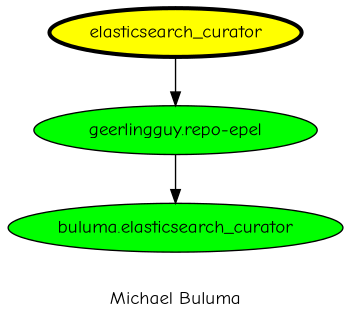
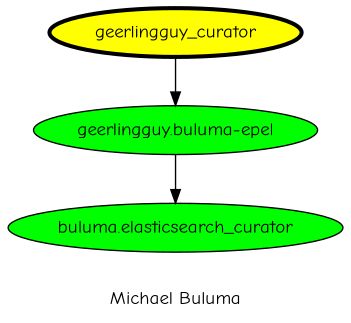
  digraph {
    fontname="Comic Neue"
    label="Michael Buluma"
    node [fillcolor=green fontname="Comic Neue" style=filled]
    edge [fontname="Comic Neue"]
-   elasticsearch_curator [fillcolor=yellow penwidth=3]
-   "geerlingguy.repo-epel"
+   elasticsearch_curator [fillcolor=yellow penwidth=3 label=geerlingguy_curator]
+   "geerlingguy.repo-epel" [label="geerlingguy.buluma-epel"]
    "buluma.elasticsearch_curator"
    elasticsearch_curator -> "geerlingguy.repo-epel"
    "geerlingguy.repo-epel" -> "buluma.elasticsearch_curator"
  }
